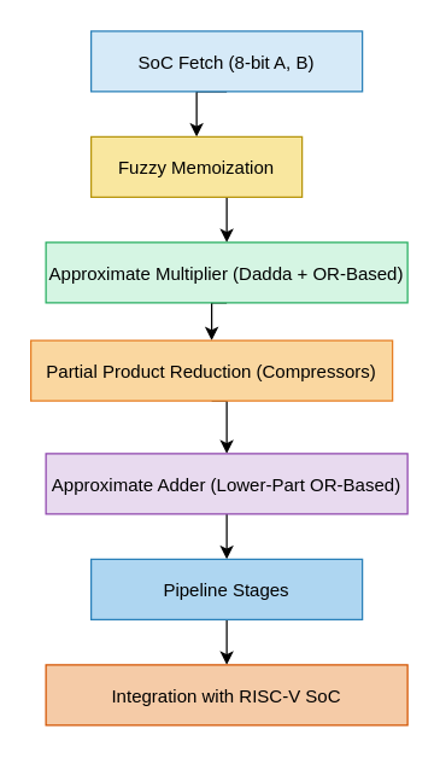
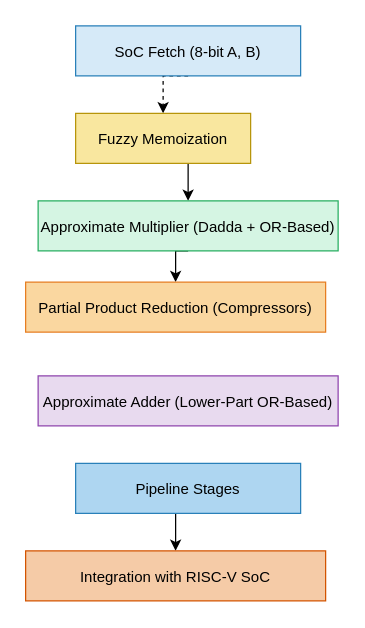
  <mxCell id="0" />
  <mxCell id="1" parent="0" />
- <mxCell id="2" style="edgeStyle=orthogonalEdgeStyle;rounded=0;orthogonalLoop=1;jettySize=auto;html=1;exitX=0.5;exitY=1;exitDx=0;exitDy=0;entryX=0.5;entryY=0;entryDx=0;entryDy=0;" edge="1" parent="1" source="3" target="5"><mxGeometry relative="1" as="geometry" /></mxCell>
+ <mxCell id="2" style="edgeStyle=orthogonalEdgeStyle;rounded=0;orthogonalLoop=1;jettySize=auto;html=1;exitX=0.5;exitY=1;exitDx=0;exitDy=0;entryX=0.5;entryY=0;entryDx=0;entryDy=0;dashed=1;" edge="1" parent="1" source="3" target="5"><mxGeometry relative="1" as="geometry" /></mxCell>
  <mxCell id="3" value="SoC Fetch (8-bit A, B)" style="shape=rectangle;fillColor=#D6EAF8;strokeColor=#2980B9;" vertex="1" parent="1"><mxGeometry x="60" y="20" width="180" height="40" as="geometry" /></mxCell>
  <mxCell id="4" style="edgeStyle=orthogonalEdgeStyle;rounded=0;orthogonalLoop=1;jettySize=auto;html=1;exitX=0.5;exitY=1;exitDx=0;exitDy=0;entryX=0.5;entryY=0;entryDx=0;entryDy=0;" edge="1" parent="1" source="5" target="7"><mxGeometry relative="1" as="geometry" /></mxCell>
  <mxCell id="5" value="Fuzzy Memoization" style="shape=rectangle;fillColor=#F9E79F;strokeColor=#B7950B;" vertex="1" parent="1"><mxGeometry x="60" y="90" width="140" height="40" as="geometry" /></mxCell>
  <mxCell id="6" style="edgeStyle=orthogonalEdgeStyle;rounded=0;orthogonalLoop=1;jettySize=auto;html=1;exitX=0.5;exitY=1;exitDx=0;exitDy=0;entryX=0.5;entryY=0;entryDx=0;entryDy=0;" edge="1" parent="1" source="7" target="9"><mxGeometry relative="1" as="geometry" /></mxCell>
  <mxCell id="7" value="Approximate Multiplier (Dadda + OR-Based)" style="shape=rectangle;fillColor=#D5F5E3;strokeColor=#27AE60;" vertex="1" parent="1"><mxGeometry x="30" y="160" width="240" height="40" as="geometry" /></mxCell>
- <mxCell id="8" style="edgeStyle=orthogonalEdgeStyle;rounded=0;orthogonalLoop=1;jettySize=auto;html=1;exitX=0.5;exitY=1;exitDx=0;exitDy=0;entryX=0.5;entryY=0;entryDx=0;entryDy=0;" edge="1" parent="1" source="9" target="11"><mxGeometry relative="1" as="geometry" /></mxCell>
  <mxCell id="9" value="Partial Product Reduction (Compressors)" style="shape=rectangle;fillColor=#FAD7A0;strokeColor=#E67E22;" vertex="1" parent="1"><mxGeometry x="20" y="225" width="240" height="40" as="geometry" /></mxCell>
- <mxCell id="10" style="edgeStyle=orthogonalEdgeStyle;rounded=0;orthogonalLoop=1;jettySize=auto;html=1;exitX=0.5;exitY=1;exitDx=0;exitDy=0;entryX=0.5;entryY=0;entryDx=0;entryDy=0;" edge="1" parent="1" source="11" target="13"><mxGeometry relative="1" as="geometry" /></mxCell>
  <mxCell id="11" value="Approximate Adder (Lower-Part OR-Based)" style="shape=rectangle;fillColor=#E8DAEF;strokeColor=#8E44AD;" vertex="1" parent="1"><mxGeometry x="30" y="300" width="240" height="40" as="geometry" /></mxCell>
  <mxCell id="12" style="edgeStyle=orthogonalEdgeStyle;rounded=0;orthogonalLoop=1;jettySize=auto;html=1;exitX=0.5;exitY=1;exitDx=0;exitDy=0;entryX=0.5;entryY=0;entryDx=0;entryDy=0;" edge="1" parent="1" source="13" target="14"><mxGeometry relative="1" as="geometry" /></mxCell>
  <mxCell id="13" value="Pipeline Stages" style="shape=rectangle;fillColor=#AED6F1;strokeColor=#2980B9;" vertex="1" parent="1"><mxGeometry x="60" y="370" width="180" height="40" as="geometry" /></mxCell>
- <mxCell id="14" value="Integration with RISC-V SoC" style="shape=rectangle;fillColor=#F5CBA7;strokeColor=#D35400;" vertex="1" parent="1"><mxGeometry x="30" y="440" width="240" height="40" as="geometry" /></mxCell>
+ <mxCell id="14" value="Integration with RISC-V SoC" style="shape=rectangle;fillColor=#F5CBA7;strokeColor=#D35400;" vertex="1" parent="1"><mxGeometry x="20" y="440" width="240" height="40" as="geometry" /></mxCell>
